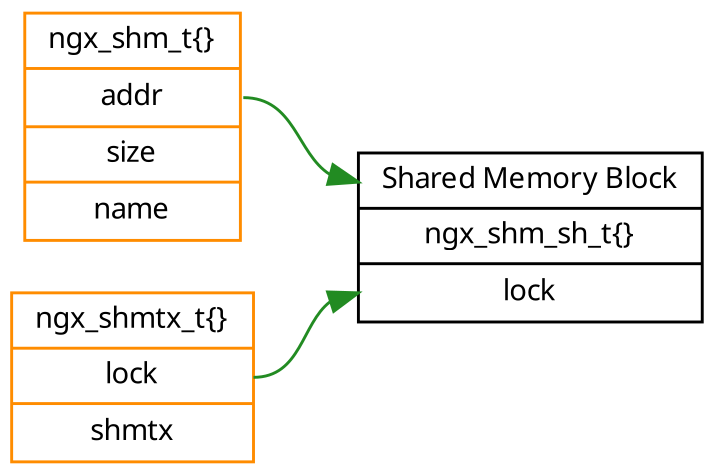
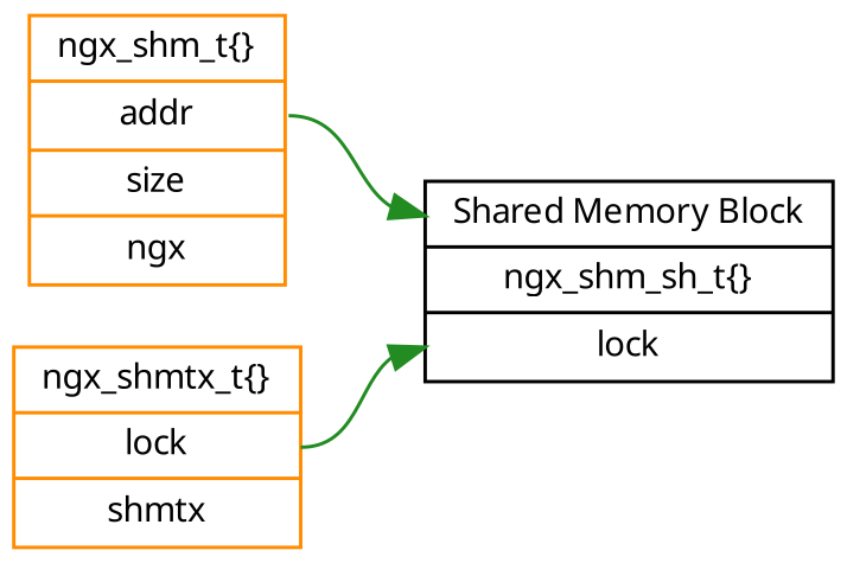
  digraph {
    rankdir=LR
    node [color=darkorange fontname=Verdana fontsize=10 shape=record]
    edge [color=forestgreen fontname=Verdana fontsize=10]
-   n1 [label="<head>ngx_shm_t\{\}|<addr>addr|size|name"]
+   n1 [label="<head>ngx_shm_t\{\}|<addr>addr|size|ngx"]
    n2 [color=black label="<head>Shared Memory Block|ngx_shm_sh_t\{\}|<lock>lock"]
    n3 [label="<head>ngx_shmtx_t\{\}|<lock>lock|shmtx"]
    n1 -> n2 [headport=head tailport=addr]
    n3 -> n2 [headport=lock tailport=lock]
  }
